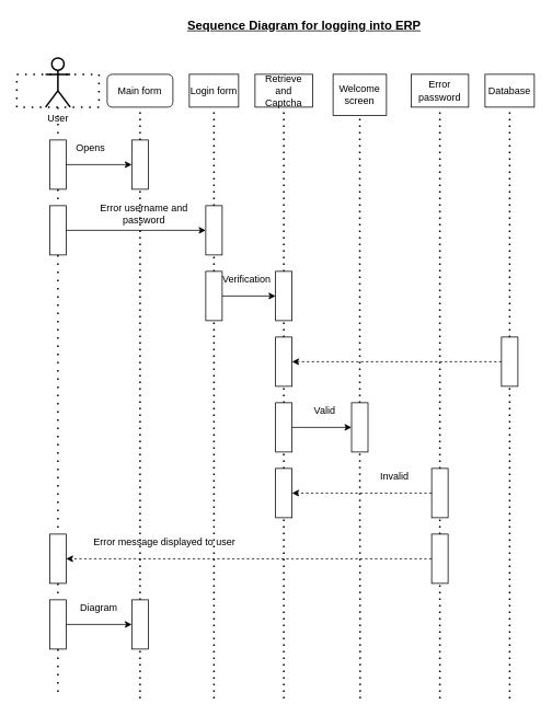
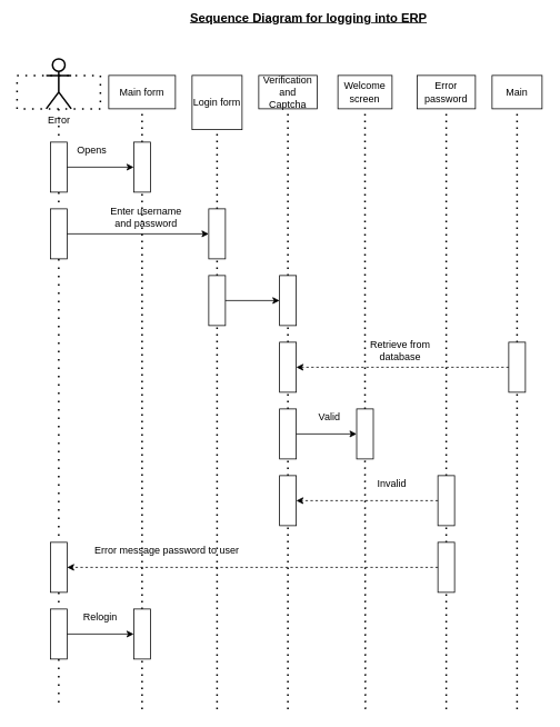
  <mxCell id="0" />
  <mxCell id="1" parent="0" />
  <mxCell id="2" value="" style="shape=umlLifeline;perimeter=lifelinePerimeter;container=1;collapsible=0;recursiveResize=0;rounded=0;shadow=0;strokeWidth=2;dashed=1;dashPattern=1 4;" parent="1" vertex="1"><mxGeometry x="20" y="90" width="100" height="760" as="geometry" /></mxCell>
  <mxCell id="3" value="" style="rounded=0;whiteSpace=wrap;html=1;" vertex="1" parent="2"><mxGeometry x="40" y="80" width="20" height="60" as="geometry" /></mxCell>
  <mxCell id="4" value="" style="rounded=0;whiteSpace=wrap;html=1;" vertex="1" parent="2"><mxGeometry x="40" y="160" width="20" height="60" as="geometry" /></mxCell>
  <mxCell id="5" value="" style="rounded=0;whiteSpace=wrap;html=1;" vertex="1" parent="2"><mxGeometry x="40" y="560" width="20" height="60" as="geometry" /></mxCell>
  <mxCell id="6" value="" style="rounded=0;whiteSpace=wrap;html=1;" vertex="1" parent="2"><mxGeometry x="40" y="640" width="20" height="60" as="geometry" /></mxCell>
- <mxCell id="7" value="Diagram" style="text;html=1;strokeColor=none;fillColor=none;align=center;verticalAlign=middle;whiteSpace=wrap;rounded=0;dashed=1;dashPattern=1 4;" vertex="1" parent="2"><mxGeometry x="80" y="640" width="40" height="20" as="geometry" /></mxCell>
- <mxCell id="8" value="Main form" style="whiteSpace=wrap;html=1;rounded=1;" vertex="1" parent="1"><mxGeometry x="130" y="90" width="80" height="40" as="geometry" /></mxCell>
+ <mxCell id="7" value="Relogin" style="text;html=1;strokeColor=none;fillColor=none;align=center;verticalAlign=middle;whiteSpace=wrap;rounded=0;dashed=1;dashPattern=1 4;" vertex="1" parent="2"><mxGeometry x="80" y="640" width="40" height="20" as="geometry" /></mxCell>
+ <mxCell id="8" value="Main form" style="rounded=0;whiteSpace=wrap;html=1;" vertex="1" parent="1"><mxGeometry x="130" y="90" width="80" height="40" as="geometry" /></mxCell>
  <mxCell id="9" value="" style="endArrow=none;dashed=1;html=1;dashPattern=1 3;strokeWidth=2;entryX=0.5;entryY=1;entryDx=0;entryDy=0;" edge="1" parent="1" source="10" target="8"><mxGeometry width="50" height="50" relative="1" as="geometry"><mxPoint x="170" y="500" as="sourcePoint" /><mxPoint x="290" y="270" as="targetPoint" /></mxGeometry></mxCell>
  <mxCell id="10" value="" style="rounded=0;whiteSpace=wrap;html=1;" vertex="1" parent="1"><mxGeometry x="160" y="170" width="20" height="60" as="geometry" /></mxCell>
  <mxCell id="11" value="" style="endArrow=none;dashed=1;html=1;dashPattern=1 3;strokeWidth=2;entryX=0.5;entryY=1;entryDx=0;entryDy=0;" edge="1" parent="1" source="56" target="10"><mxGeometry width="50" height="50" relative="1" as="geometry"><mxPoint x="170" y="850" as="sourcePoint" /><mxPoint x="170" y="130" as="targetPoint" /></mxGeometry></mxCell>
  <mxCell id="12" value="" style="endArrow=classic;html=1;exitX=1;exitY=0.5;exitDx=0;exitDy=0;entryX=0;entryY=0.5;entryDx=0;entryDy=0;" edge="1" parent="1" source="3" target="10"><mxGeometry width="50" height="50" relative="1" as="geometry"><mxPoint x="240" y="320" as="sourcePoint" /><mxPoint x="290" y="270" as="targetPoint" /></mxGeometry></mxCell>
  <mxCell id="13" value="Opens" style="text;html=1;strokeColor=none;fillColor=none;align=center;verticalAlign=middle;whiteSpace=wrap;rounded=0;" vertex="1" parent="1"><mxGeometry x="90" y="170" width="40" height="20" as="geometry" /></mxCell>
- <mxCell id="14" value="Login form" style="rounded=0;whiteSpace=wrap;html=1;" vertex="1" parent="1"><mxGeometry x="230" y="90" width="60" height="40" as="geometry" /></mxCell>
+ <mxCell id="14" value="Login form" style="rounded=0;whiteSpace=wrap;html=1;" vertex="1" parent="1"><mxGeometry x="230" y="90" width="60" height="65" as="geometry" /></mxCell>
  <mxCell id="15" value="" style="endArrow=none;dashed=1;html=1;dashPattern=1 3;strokeWidth=2;entryX=0.5;entryY=1;entryDx=0;entryDy=0;" edge="1" parent="1" source="16" target="14"><mxGeometry width="50" height="50" relative="1" as="geometry"><mxPoint x="260" y="490" as="sourcePoint" /><mxPoint x="320" y="190" as="targetPoint" /></mxGeometry></mxCell>
  <mxCell id="16" value="" style="rounded=0;whiteSpace=wrap;html=1;" vertex="1" parent="1"><mxGeometry x="250" y="250" width="20" height="60" as="geometry" /></mxCell>
  <mxCell id="17" value="" style="endArrow=none;dashed=1;html=1;dashPattern=1 3;strokeWidth=2;entryX=0.5;entryY=1;entryDx=0;entryDy=0;" edge="1" parent="1" source="22" target="16"><mxGeometry width="50" height="50" relative="1" as="geometry"><mxPoint x="260" y="490" as="sourcePoint" /><mxPoint x="260" y="130" as="targetPoint" /></mxGeometry></mxCell>
  <mxCell id="18" value="" style="endArrow=classic;html=1;exitX=1;exitY=0.5;exitDx=0;exitDy=0;entryX=0;entryY=0.5;entryDx=0;entryDy=0;" edge="1" parent="1" source="4" target="16"><mxGeometry width="50" height="50" relative="1" as="geometry"><mxPoint x="240" y="320" as="sourcePoint" /><mxPoint x="290" y="270" as="targetPoint" /></mxGeometry></mxCell>
- <mxCell id="19" value="Error username and password" style="text;html=1;strokeColor=none;fillColor=none;align=center;verticalAlign=middle;whiteSpace=wrap;rounded=0;" vertex="1" parent="1"><mxGeometry x="120" y="250" width="110" height="20" as="geometry" /></mxCell>
- <mxCell id="20" value="Retrieve and Captcha" style="rounded=0;whiteSpace=wrap;html=1;" vertex="1" parent="1"><mxGeometry x="310" y="90" width="70" height="40" as="geometry" /></mxCell>
+ <mxCell id="19" value="Enter username and password" style="text;html=1;strokeColor=none;fillColor=none;align=center;verticalAlign=middle;whiteSpace=wrap;rounded=0;" vertex="1" parent="1"><mxGeometry x="120" y="250" width="110" height="20" as="geometry" /></mxCell>
+ <mxCell id="20" value="Verification and Captcha" style="rounded=0;whiteSpace=wrap;html=1;" vertex="1" parent="1"><mxGeometry x="310" y="90" width="70" height="40" as="geometry" /></mxCell>
  <mxCell id="21" value="" style="endArrow=none;dashed=1;html=1;dashPattern=1 3;strokeWidth=2;entryX=0.5;entryY=1;entryDx=0;entryDy=0;" edge="1" parent="1" source="24" target="20"><mxGeometry width="50" height="50" relative="1" as="geometry"><mxPoint x="345" y="500" as="sourcePoint" /><mxPoint x="370" y="160" as="targetPoint" /></mxGeometry></mxCell>
  <mxCell id="22" value="" style="rounded=0;whiteSpace=wrap;html=1;" vertex="1" parent="1"><mxGeometry x="250" y="330" width="20" height="60" as="geometry" /></mxCell>
  <mxCell id="23" value="" style="endArrow=none;dashed=1;html=1;dashPattern=1 3;strokeWidth=2;entryX=0.5;entryY=1;entryDx=0;entryDy=0;" edge="1" parent="1" target="22"><mxGeometry width="50" height="50" relative="1" as="geometry"><mxPoint x="260" y="850" as="sourcePoint" /><mxPoint x="260" y="310" as="targetPoint" /></mxGeometry></mxCell>
  <mxCell id="24" value="" style="rounded=0;whiteSpace=wrap;html=1;" vertex="1" parent="1"><mxGeometry x="335" y="330" width="20" height="60" as="geometry" /></mxCell>
  <mxCell id="25" value="" style="endArrow=none;dashed=1;html=1;dashPattern=1 3;strokeWidth=2;entryX=0.5;entryY=1;entryDx=0;entryDy=0;" edge="1" parent="1" source="29" target="24"><mxGeometry width="50" height="50" relative="1" as="geometry"><mxPoint x="345" y="710" as="sourcePoint" /><mxPoint x="345" y="130" as="targetPoint" /></mxGeometry></mxCell>
  <mxCell id="26" value="" style="endArrow=classic;html=1;exitX=1;exitY=0.5;exitDx=0;exitDy=0;entryX=0;entryY=0.5;entryDx=0;entryDy=0;" edge="1" parent="1" source="22" target="24"><mxGeometry width="50" height="50" relative="1" as="geometry"><mxPoint x="270" y="390" as="sourcePoint" /><mxPoint x="320" y="340" as="targetPoint" /></mxGeometry></mxCell>
- <mxCell id="27" value="Verification" style="text;html=1;strokeColor=none;fillColor=none;align=center;verticalAlign=middle;whiteSpace=wrap;rounded=0;" vertex="1" parent="1"><mxGeometry x="280" y="330" width="40" height="20" as="geometry" /></mxCell>
- <mxCell id="28" value="Welcome screen" style="rounded=0;whiteSpace=wrap;html=1;" vertex="1" parent="1"><mxGeometry x="405" y="90" width="65" height="50" as="geometry" /></mxCell>
+ <mxCell id="28" value="Welcome screen" style="rounded=0;whiteSpace=wrap;html=1;" vertex="1" parent="1"><mxGeometry x="405" y="90" width="65" height="40" as="geometry" /></mxCell>
  <mxCell id="29" value="" style="rounded=0;whiteSpace=wrap;html=1;" vertex="1" parent="1"><mxGeometry x="335" y="410" width="20" height="60" as="geometry" /></mxCell>
  <mxCell id="30" value="" style="endArrow=none;dashed=1;html=1;dashPattern=1 3;strokeWidth=2;entryX=0.5;entryY=1;entryDx=0;entryDy=0;" edge="1" parent="1" source="31" target="29"><mxGeometry width="50" height="50" relative="1" as="geometry"><mxPoint x="345" y="710" as="sourcePoint" /><mxPoint x="345" y="390" as="targetPoint" /></mxGeometry></mxCell>
  <mxCell id="31" value="" style="rounded=0;whiteSpace=wrap;html=1;" vertex="1" parent="1"><mxGeometry x="335" y="490" width="20" height="60" as="geometry" /></mxCell>
  <mxCell id="32" value="" style="endArrow=none;dashed=1;html=1;dashPattern=1 3;strokeWidth=2;entryX=0.5;entryY=1;entryDx=0;entryDy=0;" edge="1" parent="1" source="33" target="31"><mxGeometry width="50" height="50" relative="1" as="geometry"><mxPoint x="345" y="710" as="sourcePoint" /><mxPoint x="345" y="470" as="targetPoint" /></mxGeometry></mxCell>
  <mxCell id="33" value="" style="rounded=0;whiteSpace=wrap;html=1;" vertex="1" parent="1"><mxGeometry x="335" y="570" width="20" height="60" as="geometry" /></mxCell>
  <mxCell id="34" value="" style="endArrow=none;dashed=1;html=1;dashPattern=1 3;strokeWidth=2;entryX=0.5;entryY=1;entryDx=0;entryDy=0;" edge="1" parent="1" target="33"><mxGeometry width="50" height="50" relative="1" as="geometry"><mxPoint x="345" y="850" as="sourcePoint" /><mxPoint x="345" y="550" as="targetPoint" /></mxGeometry></mxCell>
  <mxCell id="35" value="" style="endArrow=none;dashed=1;html=1;dashPattern=1 3;strokeWidth=2;entryX=0.5;entryY=1;entryDx=0;entryDy=0;" edge="1" parent="1" source="36" target="28"><mxGeometry width="50" height="50" relative="1" as="geometry"><mxPoint x="438" y="700" as="sourcePoint" /><mxPoint x="470" y="220" as="targetPoint" /></mxGeometry></mxCell>
  <mxCell id="36" value="" style="rounded=0;whiteSpace=wrap;html=1;" vertex="1" parent="1"><mxGeometry x="427.5" y="490" width="20" height="60" as="geometry" /></mxCell>
  <mxCell id="37" value="" style="endArrow=none;dashed=1;html=1;dashPattern=1 3;strokeWidth=2;entryX=0.5;entryY=1;entryDx=0;entryDy=0;" edge="1" parent="1" target="36"><mxGeometry width="50" height="50" relative="1" as="geometry"><mxPoint x="438" y="850" as="sourcePoint" /><mxPoint x="437.5" y="130" as="targetPoint" /></mxGeometry></mxCell>
  <mxCell id="38" value="" style="endArrow=classic;html=1;entryX=0;entryY=0.5;entryDx=0;entryDy=0;exitX=1;exitY=0.5;exitDx=0;exitDy=0;" edge="1" parent="1" source="31" target="36"><mxGeometry width="50" height="50" relative="1" as="geometry"><mxPoint x="370" y="560" as="sourcePoint" /><mxPoint x="420" y="510" as="targetPoint" /></mxGeometry></mxCell>
  <mxCell id="39" value="Valid&lt;span style=&quot;color: rgba(0 , 0 , 0 , 0) ; font-family: monospace ; font-size: 0px&quot;&gt;%3CmxGraphModel%3E%3Croot%3E%3CmxCell%20id%3D%220%22%2F%3E%3CmxCell%20id%3D%221%22%20parent%3D%220%22%2F%3E%3CmxCell%20id%3D%222%22%20value%3D%22%22%20style%3D%22rounded%3D0%3BwhiteSpace%3Dwrap%3Bhtml%3D1%3B%22%20vertex%3D%221%22%20parent%3D%221%22%3E%3CmxGeometry%20x%3D%22170%22%20y%3D%22160%22%20width%3D%2220%22%20height%3D%2260%22%20as%3D%22geometry%22%2F%3E%3C%2FmxCell%3E%3C%2Froot%3E%3C%2FmxGraphModel%3E&lt;/span&gt;" style="text;html=1;strokeColor=none;fillColor=none;align=center;verticalAlign=middle;whiteSpace=wrap;rounded=0;" vertex="1" parent="1"><mxGeometry x="375" y="490" width="40" height="20" as="geometry" /></mxCell>
  <mxCell id="40" value="Error password" style="rounded=0;whiteSpace=wrap;html=1;" vertex="1" parent="1"><mxGeometry x="500" y="90" width="70" height="40" as="geometry" /></mxCell>
  <mxCell id="41" value="" style="endArrow=none;dashed=1;html=1;dashPattern=1 3;strokeWidth=2;entryX=0.5;entryY=1;entryDx=0;entryDy=0;" edge="1" parent="1" source="42" target="40"><mxGeometry width="50" height="50" relative="1" as="geometry"><mxPoint x="535" y="700" as="sourcePoint" /><mxPoint x="570" y="240" as="targetPoint" /></mxGeometry></mxCell>
  <mxCell id="42" value="" style="rounded=0;whiteSpace=wrap;html=1;" vertex="1" parent="1"><mxGeometry x="525" y="570" width="20" height="60" as="geometry" /></mxCell>
  <mxCell id="43" value="" style="endArrow=none;dashed=1;html=1;dashPattern=1 3;strokeWidth=2;entryX=0.5;entryY=1;entryDx=0;entryDy=0;" edge="1" parent="1" source="46" target="42"><mxGeometry width="50" height="50" relative="1" as="geometry"><mxPoint x="535" y="780" as="sourcePoint" /><mxPoint x="535" y="130" as="targetPoint" /></mxGeometry></mxCell>
  <mxCell id="44" value="" style="endArrow=classic;html=1;exitX=0;exitY=0.5;exitDx=0;exitDy=0;entryX=1;entryY=0.5;entryDx=0;entryDy=0;dashed=1;" edge="1" parent="1" source="42" target="33"><mxGeometry width="50" height="50" relative="1" as="geometry"><mxPoint x="240" y="500" as="sourcePoint" /><mxPoint x="290" y="450" as="targetPoint" /></mxGeometry></mxCell>
- <mxCell id="45" value="Invalid" style="text;html=1;strokeColor=none;fillColor=none;align=center;verticalAlign=middle;whiteSpace=wrap;rounded=0;" vertex="1" parent="1"><mxGeometry x="460" y="570" width="40" height="20" as="geometry" /></mxCell>
+ <mxCell id="45" value="Invalid" style="text;html=1;strokeColor=none;fillColor=none;align=center;verticalAlign=middle;whiteSpace=wrap;rounded=0;" vertex="1" parent="1"><mxGeometry x="450" y="570" width="40" height="20" as="geometry" /></mxCell>
  <mxCell id="46" value="" style="rounded=0;whiteSpace=wrap;html=1;" vertex="1" parent="1"><mxGeometry x="525" y="650" width="20" height="60" as="geometry" /></mxCell>
  <mxCell id="47" value="" style="endArrow=none;dashed=1;html=1;dashPattern=1 3;strokeWidth=2;entryX=0.5;entryY=1;entryDx=0;entryDy=0;" edge="1" parent="1" target="46"><mxGeometry width="50" height="50" relative="1" as="geometry"><mxPoint x="535" y="850" as="sourcePoint" /><mxPoint x="535" y="630" as="targetPoint" /></mxGeometry></mxCell>
  <mxCell id="48" value="" style="endArrow=classic;html=1;dashed=1;exitX=0;exitY=0.5;exitDx=0;exitDy=0;" edge="1" parent="1" source="46"><mxGeometry width="50" height="50" relative="1" as="geometry"><mxPoint x="240" y="600" as="sourcePoint" /><mxPoint x="80" y="680" as="targetPoint" /></mxGeometry></mxCell>
- <mxCell id="49" value="Error message displayed to user" style="text;html=1;strokeColor=none;fillColor=none;align=center;verticalAlign=middle;whiteSpace=wrap;rounded=0;" vertex="1" parent="1"><mxGeometry x="110" y="650" width="180" height="20" as="geometry" /></mxCell>
- <mxCell id="50" value="Database" style="rounded=0;whiteSpace=wrap;html=1;" vertex="1" parent="1"><mxGeometry x="590" y="90" width="60" height="40" as="geometry" /></mxCell>
+ <mxCell id="49" value="Error message password to user" style="text;html=1;strokeColor=none;fillColor=none;align=center;verticalAlign=middle;whiteSpace=wrap;rounded=0;" vertex="1" parent="1"><mxGeometry x="110" y="650" width="180" height="20" as="geometry" /></mxCell>
+ <mxCell id="50" value="Main" style="rounded=0;whiteSpace=wrap;html=1;" vertex="1" parent="1"><mxGeometry x="590" y="90" width="60" height="40" as="geometry" /></mxCell>
  <mxCell id="51" value="" style="endArrow=none;dashed=1;html=1;dashPattern=1 3;strokeWidth=2;entryX=0.5;entryY=1;entryDx=0;entryDy=0;" edge="1" parent="1" source="52" target="50"><mxGeometry width="50" height="50" relative="1" as="geometry"><mxPoint x="620" y="780" as="sourcePoint" /><mxPoint x="640" y="180" as="targetPoint" /></mxGeometry></mxCell>
  <mxCell id="52" value="" style="rounded=0;whiteSpace=wrap;html=1;" vertex="1" parent="1"><mxGeometry x="610" y="410" width="20" height="60" as="geometry" /></mxCell>
  <mxCell id="53" value="" style="endArrow=none;dashed=1;html=1;dashPattern=1 3;strokeWidth=2;entryX=0.5;entryY=1;entryDx=0;entryDy=0;" edge="1" parent="1" target="52"><mxGeometry width="50" height="50" relative="1" as="geometry"><mxPoint x="620" y="850" as="sourcePoint" /><mxPoint x="620" y="130" as="targetPoint" /></mxGeometry></mxCell>
  <mxCell id="54" value="" style="endArrow=classic;html=1;dashed=1;entryX=1;entryY=0.5;entryDx=0;entryDy=0;exitX=0;exitY=0.5;exitDx=0;exitDy=0;" edge="1" parent="1" source="52" target="29"><mxGeometry width="50" height="50" relative="1" as="geometry"><mxPoint x="540" y="460" as="sourcePoint" /><mxPoint x="590" y="410" as="targetPoint" /></mxGeometry></mxCell>
+ <mxCell id="55" value="Retrieve from database" style="text;html=1;strokeColor=none;fillColor=none;align=center;verticalAlign=middle;whiteSpace=wrap;rounded=0;" vertex="1" parent="1"><mxGeometry x="425" y="410" width="110" height="20" as="geometry" /></mxCell>
  <mxCell id="56" value="" style="rounded=0;whiteSpace=wrap;html=1;" vertex="1" parent="1"><mxGeometry x="160" y="730" width="20" height="60" as="geometry" /></mxCell>
  <mxCell id="57" value="" style="endArrow=none;dashed=1;html=1;dashPattern=1 3;strokeWidth=2;entryX=0.5;entryY=1;entryDx=0;entryDy=0;" edge="1" parent="1" target="56"><mxGeometry width="50" height="50" relative="1" as="geometry"><mxPoint x="170" y="850" as="sourcePoint" /><mxPoint x="170" y="230" as="targetPoint" /></mxGeometry></mxCell>
  <mxCell id="58" value="" style="endArrow=classic;html=1;exitX=1;exitY=0.5;exitDx=0;exitDy=0;entryX=0;entryY=0.5;entryDx=0;entryDy=0;" edge="1" parent="1" source="6" target="56"><mxGeometry width="50" height="50" relative="1" as="geometry"><mxPoint x="80" y="790" as="sourcePoint" /><mxPoint x="130" y="740" as="targetPoint" /></mxGeometry></mxCell>
- <mxCell id="59" value="&lt;font size=&quot;1&quot;&gt;&lt;b&gt;&lt;u style=&quot;font-size: 15px&quot;&gt;Sequence Diagram for logging into ERP&lt;/u&gt;&lt;/b&gt;&lt;/font&gt;" style="text;html=1;strokeColor=none;fillColor=none;align=center;verticalAlign=middle;whiteSpace=wrap;rounded=0;dashed=1;dashPattern=1 4;" vertex="1" parent="1"><mxGeometry x="120" y="20" width="500" height="20" as="geometry" /></mxCell>
- <mxCell id="60" value="User" style="shape=umlActor;verticalLabelPosition=bottom;verticalAlign=top;html=1;outlineConnect=0;strokeWidth=2;" vertex="1" parent="1"><mxGeometry x="55" y="70" width="30" height="60" as="geometry" /></mxCell>
+ <mxCell id="59" value="&lt;font size=&quot;1&quot;&gt;&lt;b&gt;&lt;u style=&quot;font-size: 15px&quot;&gt;Sequence Diagram for logging into ERP&lt;/u&gt;&lt;/b&gt;&lt;/font&gt;" style="text;html=1;strokeColor=none;fillColor=none;align=center;verticalAlign=middle;whiteSpace=wrap;rounded=0;dashed=1;dashPattern=1 4;" vertex="1" parent="1"><mxGeometry x="120" y="10" width="500" height="20" as="geometry" /></mxCell>
+ <mxCell id="60" value="Error" style="shape=umlActor;verticalLabelPosition=bottom;verticalAlign=top;html=1;outlineConnect=0;strokeWidth=2;" vertex="1" parent="1"><mxGeometry x="55" y="70" width="30" height="60" as="geometry" /></mxCell>
